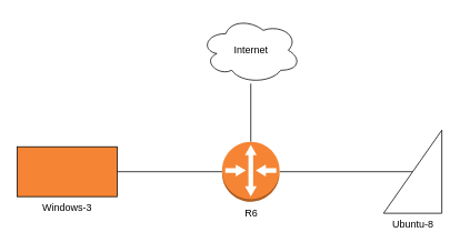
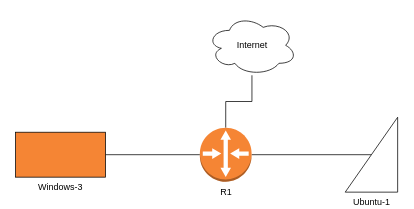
  <mxCell id="0" />
  <mxCell id="1" parent="0" />
- <mxCell id="2" value="Internet" style="ellipse;shape=cloud;whiteSpace=wrap;html=1;" vertex="1" parent="1"><mxGeometry x="240.5" y="20" width="120" height="80" as="geometry" /></mxCell>
+ <mxCell id="2" value="Internet" style="ellipse;shape=cloud;whiteSpace=wrap;html=1;" vertex="1" parent="1"><mxGeometry x="275.5" y="20" width="120" height="80" as="geometry" /></mxCell>
  <mxCell id="3" value="" style="edgeStyle=orthogonalEdgeStyle;rounded=0;orthogonalLoop=1;jettySize=auto;html=1;endArrow=none;endFill=0;" edge="1" parent="1" source="6" target="2"><mxGeometry relative="1" as="geometry" /></mxCell>
  <mxCell id="4" style="edgeStyle=orthogonalEdgeStyle;rounded=0;orthogonalLoop=1;jettySize=auto;html=1;entryX=0.5;entryY=0.5;entryDx=0;entryDy=0;entryPerimeter=0;endArrow=none;endFill=0;" edge="1" parent="1" source="6" target="7"><mxGeometry relative="1" as="geometry" /></mxCell>
  <mxCell id="5" style="edgeStyle=orthogonalEdgeStyle;rounded=0;orthogonalLoop=1;jettySize=auto;html=1;entryX=1;entryY=0.5;entryDx=0;entryDy=0;strokeColor=default;endArrow=none;endFill=0;" edge="1" parent="1" source="6" target="8"><mxGeometry relative="1" as="geometry" /></mxCell>
- <mxCell id="6" value="R6" style="outlineConnect=0;dashed=0;verticalLabelPosition=bottom;verticalAlign=top;align=center;html=1;shape=mxgraph.aws3.router;fillColor=#F58534;gradientColor=none;" vertex="1" parent="1"><mxGeometry x="266" y="170" width="69" height="72" as="geometry" /></mxCell>
- <mxCell id="7" value="Ubuntu-8" style="verticalLabelPosition=bottom;verticalAlign=top;html=1;shape=mxgraph.basic.orthogonal_triangle;direction=north;" vertex="1" parent="1"><mxGeometry x="460" y="156" width="70" height="100" as="geometry" /></mxCell>
+ <mxCell id="6" value="R1" style="outlineConnect=0;dashed=0;verticalLabelPosition=bottom;verticalAlign=top;align=center;html=1;shape=mxgraph.aws3.router;fillColor=#F58534;gradientColor=none;" vertex="1" parent="1"><mxGeometry x="266" y="170" width="69" height="72" as="geometry" /></mxCell>
+ <mxCell id="7" value="Ubuntu-1" style="verticalLabelPosition=bottom;verticalAlign=top;html=1;shape=mxgraph.basic.orthogonal_triangle;direction=north;" vertex="1" parent="1"><mxGeometry x="460" y="156" width="70" height="100" as="geometry" /></mxCell>
  <mxCell id="8" value="Windows-3" style="rounded=0;whiteSpace=wrap;html=1;labelPosition=center;verticalLabelPosition=bottom;align=center;verticalAlign=top;fillColor=#f58534;" vertex="1" parent="1"><mxGeometry x="20" y="176" width="120" height="60" as="geometry" /></mxCell>
